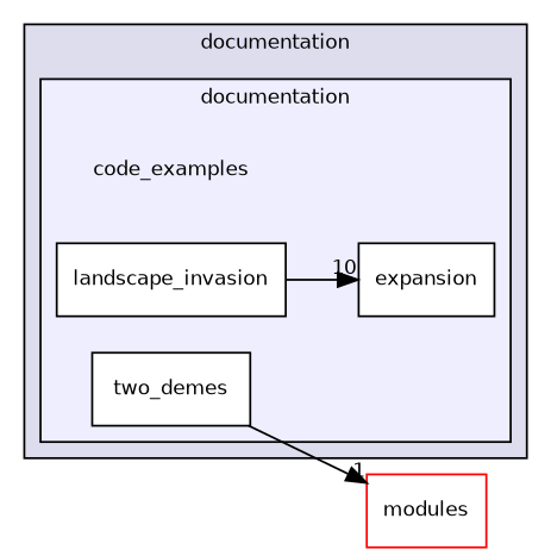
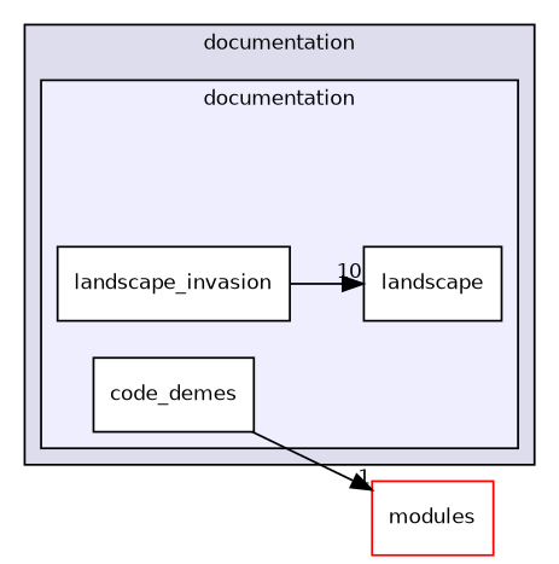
  digraph {
    compound=true
    rankdir=LR
    node [fontname=Helvetica fontsize=10 shape=box color=black fillcolor=white style=filled]
    edge [labeldistance=1.5 labelfontname=Helvetica labelfontsize=10]
-   n1 [label=code_examples shape=plaintext color="" fillcolor="" style=""]
-   n2 [label=expansion]
+   n2 [label=landscape]
    n3 [label=landscape_invasion]
-   n4 [label=two_demes]
+   n4 [label=code_demes]
    n5 [color=red label=modules]
    subgraph cluster_1 {
      bgcolor="#ddddee"
      fontname=Helvetica
      fontsize=10
      label=documentation
      pencolor=black
      subgraph cluster_2 {
        bgcolor="#eeeeff"
        fontname=Helvetica
        fontsize=10
        label=documentation
        pencolor=black
-       n1
        n2
        n3
        n4
      }
    }
    n3 -> n2 [headlabel=10]
    n4 -> n5 [headlabel=1]
  }
